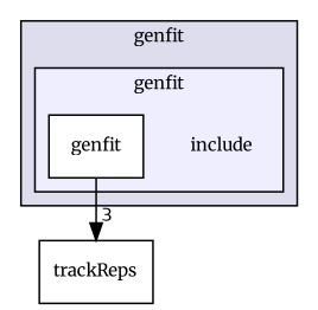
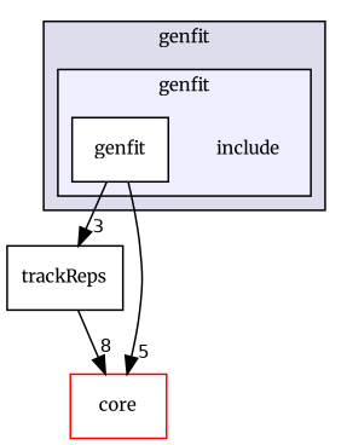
  digraph {
    compound=true
    fontname=Merriweather
    node [fontname=Merriweather fontsize=10 shape=box color=black fillcolor=white style=filled]
    edge [fontname=Merriweather labeldistance=1.5 labelfontname=Helvetica labelfontsize=10]
    n1 [label=include shape=plaintext color="" fillcolor="" style=""]
    n2 [label=genfit]
    n3 [label=trackReps]
+   n4 [color=red label=core]
    subgraph cluster_1 {
      bgcolor="#ddddee"
      fontsize=10
      label=genfit
      pencolor=black
      subgraph cluster_2 {
        bgcolor="#eeeeff"
        fontsize=10
        label=genfit
        pencolor=black
        n1
        n2
      }
    }
    n2 -> n3 [headlabel=3]
+   n2 -> n4 [headlabel=5]
+   n3 -> n4 [headlabel=8]
  }
